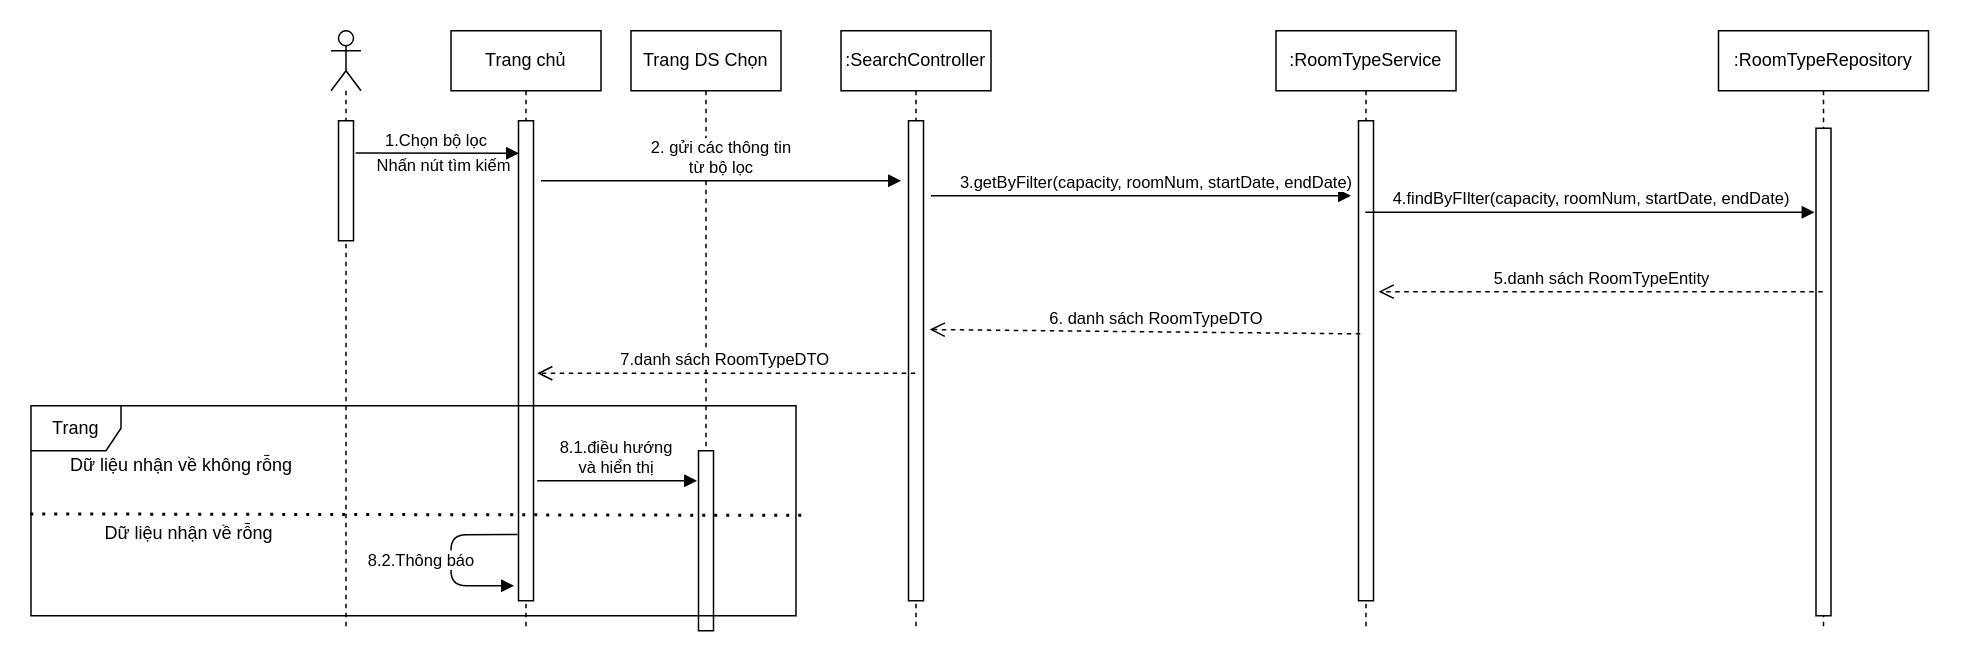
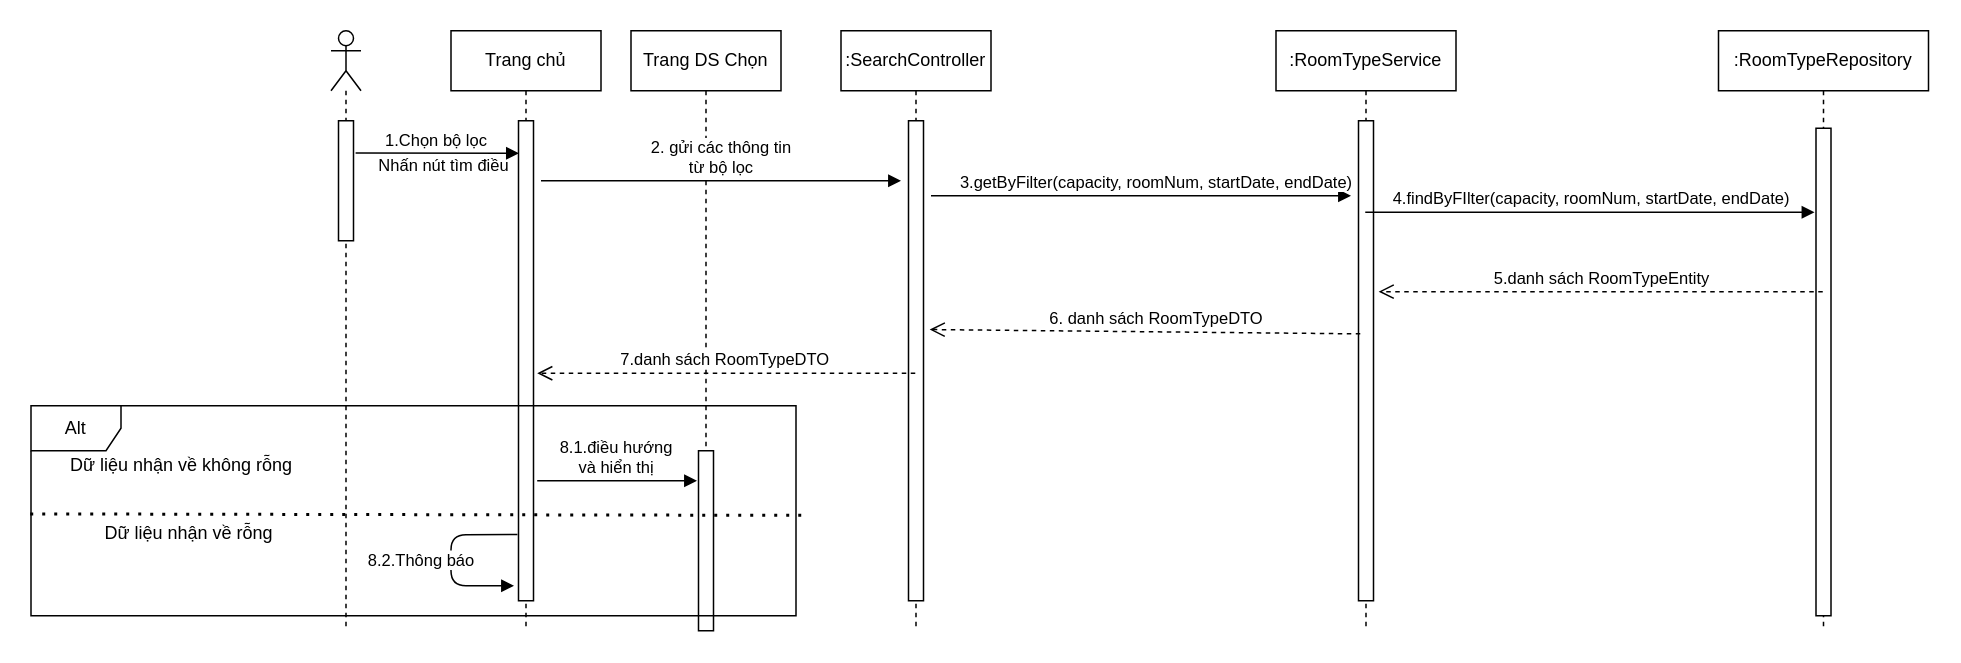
  <mxCell id="0" />
  <mxCell id="1" parent="0" />
  <mxCell id="2" value="" style="shape=umlLifeline;participant=umlActor;perimeter=lifelinePerimeter;whiteSpace=wrap;html=1;container=1;collapsible=0;recursiveResize=0;verticalAlign=top;spacingTop=36;outlineConnect=0;" parent="1" vertex="1"><mxGeometry x="220" y="20" width="20" height="400" as="geometry" /></mxCell>
  <mxCell id="3" value=":SearchController" style="shape=umlLifeline;perimeter=lifelinePerimeter;whiteSpace=wrap;html=1;container=1;collapsible=0;recursiveResize=0;outlineConnect=0;" parent="1" vertex="1"><mxGeometry x="560" y="20" width="100" height="400" as="geometry" /></mxCell>
  <mxCell id="4" value="" style="html=1;points=[];perimeter=orthogonalPerimeter;" parent="3" vertex="1"><mxGeometry x="45" y="60" width="10" height="320" as="geometry" /></mxCell>
  <mxCell id="5" value=":RoomTypeService" style="shape=umlLifeline;perimeter=lifelinePerimeter;whiteSpace=wrap;html=1;container=1;collapsible=0;recursiveResize=0;outlineConnect=0;" parent="1" vertex="1"><mxGeometry x="850" y="20" width="120" height="400" as="geometry" /></mxCell>
  <mxCell id="6" value=":RoomTypeRepository" style="shape=umlLifeline;perimeter=lifelinePerimeter;whiteSpace=wrap;html=1;container=1;collapsible=0;recursiveResize=0;outlineConnect=0;" parent="1" vertex="1"><mxGeometry x="1145" y="20" width="140" height="400" as="geometry" /></mxCell>
  <mxCell id="7" value="Trang chủ" style="shape=umlLifeline;perimeter=lifelinePerimeter;whiteSpace=wrap;html=1;container=1;collapsible=0;recursiveResize=0;outlineConnect=0;" parent="1" vertex="1"><mxGeometry x="300" y="20" width="100" height="400" as="geometry" /></mxCell>
  <mxCell id="8" value="" style="html=1;points=[];perimeter=orthogonalPerimeter;" parent="7" vertex="1"><mxGeometry x="45" y="60" width="10" height="320" as="geometry" /></mxCell>
- <mxCell id="9" value="&lt;font style=&quot;font-size: 11px&quot;&gt;Nhấn nút tìm kiếm&lt;/font&gt;" style="text;html=1;align=center;verticalAlign=middle;resizable=0;points=[];autosize=1;strokeColor=none;" parent="1" vertex="1"><mxGeometry x="240" y="100" width="110" height="20" as="geometry" /></mxCell>
+ <mxCell id="9" value="&lt;font style=&quot;font-size: 11px&quot;&gt;Nhấn nút tìm điều&lt;/font&gt;" style="text;html=1;align=center;verticalAlign=middle;resizable=0;points=[];autosize=1;strokeColor=none;" parent="1" vertex="1"><mxGeometry x="240" y="100" width="110" height="20" as="geometry" /></mxCell>
  <mxCell id="10" value="Trang DS Chọn" style="shape=umlLifeline;perimeter=lifelinePerimeter;whiteSpace=wrap;html=1;container=1;collapsible=0;recursiveResize=0;outlineConnect=0;" parent="1" vertex="1"><mxGeometry x="420" y="20" width="100" height="400" as="geometry" /></mxCell>
  <mxCell id="11" value="3.getByFilter(capacity, roomNum, startDate, endDate)" style="html=1;verticalAlign=bottom;endArrow=block;" parent="1" edge="1"><mxGeometry x="0.071" width="80" relative="1" as="geometry"><mxPoint x="620" y="130" as="sourcePoint" /><mxPoint x="900" y="130" as="targetPoint" /><Array as="points"><mxPoint x="820" y="130" /></Array><mxPoint as="offset" /></mxGeometry></mxCell>
  <mxCell id="12" value="" style="html=1;points=[];perimeter=orthogonalPerimeter;" parent="1" vertex="1"><mxGeometry x="905" y="80" width="10" height="320" as="geometry" /></mxCell>
  <mxCell id="13" value="4.findByFIlter(capacity, roomNum, startDate, endDate)" style="html=1;verticalAlign=bottom;endArrow=block;" parent="1" source="5" edge="1"><mxGeometry width="80" relative="1" as="geometry"><mxPoint x="1055" y="140" as="sourcePoint" /><mxPoint x="1209" y="141" as="targetPoint" /></mxGeometry></mxCell>
  <mxCell id="14" value="" style="html=1;points=[];perimeter=orthogonalPerimeter;" parent="1" vertex="1"><mxGeometry x="1210" y="85" width="10" height="325" as="geometry" /></mxCell>
  <mxCell id="15" value="5.danh sách RoomTypeEntity" style="html=1;verticalAlign=bottom;endArrow=open;dashed=1;endSize=8;entryX=1.341;entryY=0.356;entryDx=0;entryDy=0;entryPerimeter=0;" parent="1" source="6" target="12" edge="1"><mxGeometry relative="1" as="geometry"><mxPoint x="1090" y="219.5" as="sourcePoint" /><mxPoint x="920" y="220" as="targetPoint" /></mxGeometry></mxCell>
  <mxCell id="16" value="6. danh sách RoomTypeDTO" style="html=1;verticalAlign=bottom;endArrow=open;dashed=1;endSize=8;exitX=0.118;exitY=0.444;exitDx=0;exitDy=0;exitPerimeter=0;entryX=1.412;entryY=0.435;entryDx=0;entryDy=0;entryPerimeter=0;" parent="1" source="12" target="4" edge="1"><mxGeometry x="-0.053" relative="1" as="geometry"><mxPoint x="905" y="310" as="sourcePoint" /><mxPoint x="620" y="310" as="targetPoint" /><mxPoint as="offset" /></mxGeometry></mxCell>
  <mxCell id="17" value="7.danh sách RoomTypeDTO&amp;nbsp;" style="html=1;verticalAlign=bottom;endArrow=open;dashed=1;endSize=8;entryX=1.247;entryY=0.526;entryDx=0;entryDy=0;entryPerimeter=0;" parent="1" source="3" target="8" edge="1"><mxGeometry relative="1" as="geometry"><mxPoint x="605" y="320" as="sourcePoint" /><mxPoint x="360" y="321" as="targetPoint" /></mxGeometry></mxCell>
  <mxCell id="18" value="8.1.điều hướng&lt;br&gt;và hiển thị" style="html=1;verticalAlign=bottom;endArrow=block;exitX=1.247;exitY=0.75;exitDx=0;exitDy=0;exitPerimeter=0;" parent="1" source="8" edge="1"><mxGeometry width="80" relative="1" as="geometry"><mxPoint x="356" y="370" as="sourcePoint" /><mxPoint x="464" y="320" as="targetPoint" /><Array as="points" /></mxGeometry></mxCell>
  <mxCell id="19" value="" style="html=1;points=[];perimeter=orthogonalPerimeter;" parent="1" vertex="1"><mxGeometry x="465" y="300" width="10" height="120" as="geometry" /></mxCell>
  <mxCell id="20" value="" style="html=1;points=[];perimeter=orthogonalPerimeter;" parent="1" vertex="1"><mxGeometry x="225" y="80" width="10" height="80" as="geometry" /></mxCell>
  <mxCell id="21" value="1.Chọn bộ lọc" style="html=1;verticalAlign=bottom;endArrow=block;entryX=0.957;entryY=0.082;entryDx=0;entryDy=0;entryPerimeter=0;exitX=1.14;exitY=0.268;exitDx=0;exitDy=0;exitPerimeter=0;" parent="1" source="20" target="9" edge="1"><mxGeometry width="80" relative="1" as="geometry"><mxPoint x="250" y="100" as="sourcePoint" /><mxPoint x="310" y="100" as="targetPoint" /></mxGeometry></mxCell>
  <mxCell id="22" value="8.2.Thông báo" style="html=1;verticalAlign=bottom;endArrow=block;exitX=-0.071;exitY=0.862;exitDx=0;exitDy=0;exitPerimeter=0;" parent="1" source="8" edge="1"><mxGeometry x="0.148" y="-20" width="80" relative="1" as="geometry"><mxPoint x="340" y="410" as="sourcePoint" /><mxPoint x="342" y="390" as="targetPoint" /><Array as="points"><mxPoint x="300" y="356" /><mxPoint x="300" y="390" /></Array><mxPoint y="1" as="offset" /></mxGeometry></mxCell>
- <mxCell id="23" value="Trang" style="shape=umlFrame;whiteSpace=wrap;html=1;" parent="1" vertex="1"><mxGeometry x="20" y="270" width="510" height="140" as="geometry" /></mxCell>
+ <mxCell id="23" value="Alt" style="shape=umlFrame;whiteSpace=wrap;html=1;" parent="1" vertex="1"><mxGeometry x="20" y="270" width="510" height="140" as="geometry" /></mxCell>
  <mxCell id="24" value="" style="endArrow=none;dashed=1;html=1;dashPattern=1 3;strokeWidth=2;entryX=1.008;entryY=0.522;entryDx=0;entryDy=0;entryPerimeter=0;exitX=-0.001;exitY=0.515;exitDx=0;exitDy=0;exitPerimeter=0;" parent="1" source="23" target="23" edge="1"><mxGeometry width="50" height="50" relative="1" as="geometry"><mxPoint x="60" y="390" as="sourcePoint" /><mxPoint x="520" y="320" as="targetPoint" /><Array as="points" /></mxGeometry></mxCell>
  <mxCell id="25" value="Dữ liệu nhận về rỗng" style="text;html=1;align=center;verticalAlign=middle;resizable=0;points=[];autosize=1;strokeColor=none;" parent="1" vertex="1"><mxGeometry x="60" y="345" width="130" height="20" as="geometry" /></mxCell>
  <mxCell id="26" value="Dữ liệu nhận về không rỗng" style="text;html=1;align=center;verticalAlign=middle;resizable=0;points=[];autosize=1;strokeColor=none;" parent="1" vertex="1"><mxGeometry x="40" y="300" width="160" height="20" as="geometry" /></mxCell>
  <mxCell id="27" value="2. gửi các thông tin&lt;br&gt;từ bộ lọc" style="html=1;verticalAlign=bottom;endArrow=block;" parent="1" edge="1"><mxGeometry width="80" relative="1" as="geometry"><mxPoint x="360" y="120" as="sourcePoint" /><mxPoint x="600" y="120" as="targetPoint" /></mxGeometry></mxCell>
